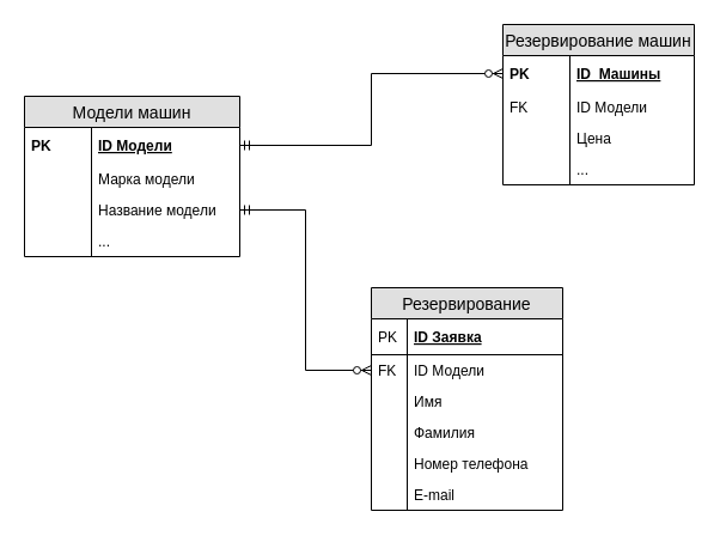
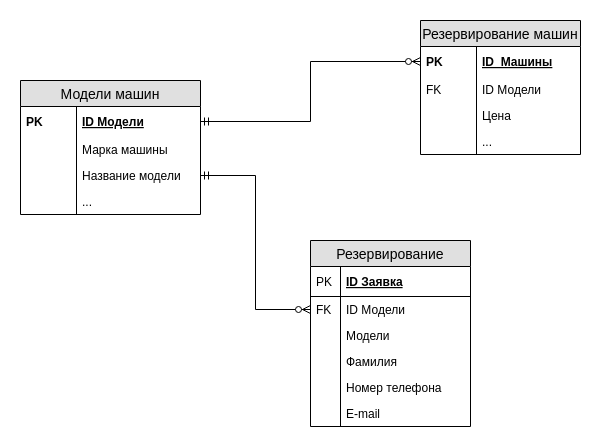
  <mxCell id="0" />
  <mxCell id="1" parent="0" />
  <mxCell id="2" value="Модели машин" style="swimlane;fontStyle=0;childLayout=stackLayout;horizontal=1;startSize=26;fillColor=#e0e0e0;horizontalStack=0;resizeParent=1;resizeParentMax=0;resizeLast=0;collapsible=1;marginBottom=0;swimlaneFillColor=#ffffff;align=center;fontSize=14;" parent="1" vertex="1"><mxGeometry x="20" y="80" width="180" height="134" as="geometry" /></mxCell>
  <mxCell id="3" value="ID Модели" style="shape=partialRectangle;top=0;left=0;right=0;bottom=0;align=left;verticalAlign=middle;fillColor=none;spacingLeft=60;spacingRight=4;overflow=hidden;rotatable=0;points=[[0,0.5],[1,0.5]];portConstraint=eastwest;dropTarget=0;fontStyle=5;fontSize=12;" parent="2" vertex="1"><mxGeometry y="26" width="180" height="30" as="geometry" /></mxCell>
  <mxCell id="4" value="PK" style="shape=partialRectangle;fontStyle=1;top=0;left=0;bottom=0;fillColor=none;align=left;verticalAlign=middle;spacingLeft=4;spacingRight=4;overflow=hidden;rotatable=0;points=[];portConstraint=eastwest;part=1;fontSize=12;" parent="3" vertex="1" connectable="0"><mxGeometry width="56" height="30" as="geometry" /></mxCell>
- <mxCell id="5" value="Марка модели" style="shape=partialRectangle;top=0;left=0;right=0;bottom=0;align=left;verticalAlign=top;fillColor=none;spacingLeft=60;spacingRight=4;overflow=hidden;rotatable=0;points=[[0,0.5],[1,0.5]];portConstraint=eastwest;dropTarget=0;fontSize=12;" parent="2" vertex="1"><mxGeometry y="56" width="180" height="26" as="geometry" /></mxCell>
+ <mxCell id="5" value="Марка машины" style="shape=partialRectangle;top=0;left=0;right=0;bottom=0;align=left;verticalAlign=top;fillColor=none;spacingLeft=60;spacingRight=4;overflow=hidden;rotatable=0;points=[[0,0.5],[1,0.5]];portConstraint=eastwest;dropTarget=0;fontSize=12;" parent="2" vertex="1"><mxGeometry y="56" width="180" height="26" as="geometry" /></mxCell>
  <mxCell id="6" value="" style="shape=partialRectangle;top=0;left=0;bottom=0;fillColor=none;align=left;verticalAlign=top;spacingLeft=4;spacingRight=4;overflow=hidden;rotatable=0;points=[];portConstraint=eastwest;part=1;fontSize=12;" parent="5" vertex="1" connectable="0"><mxGeometry width="56" height="26" as="geometry" /></mxCell>
  <mxCell id="7" value="Название модели" style="shape=partialRectangle;top=0;left=0;right=0;bottom=0;align=left;verticalAlign=top;fillColor=none;spacingLeft=60;spacingRight=4;overflow=hidden;rotatable=0;points=[[0,0.5],[1,0.5]];portConstraint=eastwest;dropTarget=0;fontSize=12;" parent="2" vertex="1"><mxGeometry y="82" width="180" height="26" as="geometry" /></mxCell>
  <mxCell id="8" value="" style="shape=partialRectangle;top=0;left=0;bottom=0;fillColor=none;align=left;verticalAlign=top;spacingLeft=4;spacingRight=4;overflow=hidden;rotatable=0;points=[];portConstraint=eastwest;part=1;fontSize=12;" parent="7" vertex="1" connectable="0"><mxGeometry width="56" height="26" as="geometry" /></mxCell>
  <mxCell id="9" value="..." style="shape=partialRectangle;top=0;left=0;right=0;bottom=0;align=left;verticalAlign=top;fillColor=none;spacingLeft=60;spacingRight=4;overflow=hidden;rotatable=0;points=[[0,0.5],[1,0.5]];portConstraint=eastwest;dropTarget=0;fontSize=12;" parent="2" vertex="1"><mxGeometry y="108" width="180" height="26" as="geometry" /></mxCell>
  <mxCell id="10" value="" style="shape=partialRectangle;top=0;left=0;bottom=0;fillColor=none;align=left;verticalAlign=top;spacingLeft=4;spacingRight=4;overflow=hidden;rotatable=0;points=[];portConstraint=eastwest;part=1;fontSize=12;" parent="9" vertex="1" connectable="0"><mxGeometry width="56" height="26" as="geometry" /></mxCell>
  <mxCell id="11" value="Резервирование машин" style="swimlane;fontStyle=0;childLayout=stackLayout;horizontal=1;startSize=26;fillColor=#e0e0e0;horizontalStack=0;resizeParent=1;resizeParentMax=0;resizeLast=0;collapsible=1;marginBottom=0;swimlaneFillColor=#ffffff;align=center;fontSize=14;" parent="1" vertex="1"><mxGeometry x="420" y="20" width="160" height="134" as="geometry" /></mxCell>
  <mxCell id="12" value="ID  Машины" style="shape=partialRectangle;top=0;left=0;right=0;bottom=0;align=left;verticalAlign=middle;fillColor=none;spacingLeft=60;spacingRight=4;overflow=hidden;rotatable=0;points=[[0,0.5],[1,0.5]];portConstraint=eastwest;dropTarget=0;fontStyle=5;fontSize=12;" parent="11" vertex="1"><mxGeometry y="26" width="160" height="30" as="geometry" /></mxCell>
  <mxCell id="13" value="PK" style="shape=partialRectangle;fontStyle=1;top=0;left=0;bottom=0;fillColor=none;align=left;verticalAlign=middle;spacingLeft=4;spacingRight=4;overflow=hidden;rotatable=0;points=[];portConstraint=eastwest;part=1;fontSize=12;" parent="12" vertex="1" connectable="0"><mxGeometry width="56" height="30" as="geometry" /></mxCell>
  <mxCell id="14" value="ID Модели" style="shape=partialRectangle;top=0;left=0;right=0;bottom=0;align=left;verticalAlign=top;fillColor=none;spacingLeft=60;spacingRight=4;overflow=hidden;rotatable=0;points=[[0,0.5],[1,0.5]];portConstraint=eastwest;dropTarget=0;fontSize=12;" parent="11" vertex="1"><mxGeometry y="56" width="160" height="26" as="geometry" /></mxCell>
  <mxCell id="15" value="FK" style="shape=partialRectangle;top=0;left=0;bottom=0;fillColor=none;align=left;verticalAlign=top;spacingLeft=4;spacingRight=4;overflow=hidden;rotatable=0;points=[];portConstraint=eastwest;part=1;fontSize=12;" parent="14" vertex="1" connectable="0"><mxGeometry width="56" height="26" as="geometry" /></mxCell>
  <mxCell id="16" value="Цена" style="shape=partialRectangle;top=0;left=0;right=0;bottom=0;align=left;verticalAlign=top;fillColor=none;spacingLeft=60;spacingRight=4;overflow=hidden;rotatable=0;points=[[0,0.5],[1,0.5]];portConstraint=eastwest;dropTarget=0;fontSize=12;" parent="11" vertex="1"><mxGeometry y="82" width="160" height="26" as="geometry" /></mxCell>
  <mxCell id="17" value="" style="shape=partialRectangle;top=0;left=0;bottom=0;fillColor=none;align=left;verticalAlign=top;spacingLeft=4;spacingRight=4;overflow=hidden;rotatable=0;points=[];portConstraint=eastwest;part=1;fontSize=12;" parent="16" vertex="1" connectable="0"><mxGeometry width="56" height="26" as="geometry" /></mxCell>
  <mxCell id="18" value="..." style="shape=partialRectangle;top=0;left=0;right=0;bottom=0;align=left;verticalAlign=top;fillColor=none;spacingLeft=60;spacingRight=4;overflow=hidden;rotatable=0;points=[[0,0.5],[1,0.5]];portConstraint=eastwest;dropTarget=0;fontSize=12;" parent="11" vertex="1"><mxGeometry y="108" width="160" height="26" as="geometry" /></mxCell>
  <mxCell id="19" value="" style="shape=partialRectangle;top=0;left=0;bottom=0;fillColor=none;align=left;verticalAlign=top;spacingLeft=4;spacingRight=4;overflow=hidden;rotatable=0;points=[];portConstraint=eastwest;part=1;fontSize=12;" parent="18" vertex="1" connectable="0"><mxGeometry width="56" height="26" as="geometry" /></mxCell>
  <mxCell id="20" value="Резервирование" style="swimlane;fontStyle=0;childLayout=stackLayout;horizontal=1;startSize=26;fillColor=#e0e0e0;horizontalStack=0;resizeParent=1;resizeParentMax=0;resizeLast=0;collapsible=1;marginBottom=0;swimlaneFillColor=#ffffff;align=center;fontSize=14;" parent="1" vertex="1"><mxGeometry x="310" y="240" width="160" height="186" as="geometry" /></mxCell>
  <mxCell id="21" value="ID Заявка" style="shape=partialRectangle;top=0;left=0;right=0;bottom=1;align=left;verticalAlign=middle;fillColor=none;spacingLeft=34;spacingRight=4;overflow=hidden;rotatable=0;points=[[0,0.5],[1,0.5]];portConstraint=eastwest;dropTarget=0;fontStyle=5;fontSize=12;" parent="20" vertex="1"><mxGeometry y="26" width="160" height="30" as="geometry" /></mxCell>
  <mxCell id="22" value="PK" style="shape=partialRectangle;top=0;left=0;bottom=0;fillColor=none;align=left;verticalAlign=middle;spacingLeft=4;spacingRight=4;overflow=hidden;rotatable=0;points=[];portConstraint=eastwest;part=1;fontSize=12;" parent="21" vertex="1" connectable="0"><mxGeometry width="30" height="30" as="geometry" /></mxCell>
  <mxCell id="23" value="ID Модели" style="shape=partialRectangle;top=0;left=0;right=0;bottom=0;align=left;verticalAlign=top;fillColor=none;spacingLeft=34;spacingRight=4;overflow=hidden;rotatable=0;points=[[0,0.5],[1,0.5]];portConstraint=eastwest;dropTarget=0;fontSize=12;" parent="20" vertex="1"><mxGeometry y="56" width="160" height="26" as="geometry" /></mxCell>
  <mxCell id="24" value="FK" style="shape=partialRectangle;top=0;left=0;bottom=0;fillColor=none;align=left;verticalAlign=top;spacingLeft=4;spacingRight=4;overflow=hidden;rotatable=0;points=[];portConstraint=eastwest;part=1;fontSize=12;" parent="23" vertex="1" connectable="0"><mxGeometry width="30" height="26" as="geometry" /></mxCell>
- <mxCell id="25" value="Имя" style="shape=partialRectangle;top=0;left=0;right=0;bottom=0;align=left;verticalAlign=top;fillColor=none;spacingLeft=34;spacingRight=4;overflow=hidden;rotatable=0;points=[[0,0.5],[1,0.5]];portConstraint=eastwest;dropTarget=0;fontSize=12;" parent="20" vertex="1"><mxGeometry y="82" width="160" height="26" as="geometry" /></mxCell>
+ <mxCell id="25" value="Модели" style="shape=partialRectangle;top=0;left=0;right=0;bottom=0;align=left;verticalAlign=top;fillColor=none;spacingLeft=34;spacingRight=4;overflow=hidden;rotatable=0;points=[[0,0.5],[1,0.5]];portConstraint=eastwest;dropTarget=0;fontSize=12;" parent="20" vertex="1"><mxGeometry y="82" width="160" height="26" as="geometry" /></mxCell>
  <mxCell id="26" value="" style="shape=partialRectangle;top=0;left=0;bottom=0;fillColor=none;align=left;verticalAlign=top;spacingLeft=4;spacingRight=4;overflow=hidden;rotatable=0;points=[];portConstraint=eastwest;part=1;fontSize=12;" parent="25" vertex="1" connectable="0"><mxGeometry width="30" height="26" as="geometry" /></mxCell>
  <mxCell id="27" value="Фамилия" style="shape=partialRectangle;top=0;left=0;right=0;bottom=0;align=left;verticalAlign=top;fillColor=none;spacingLeft=34;spacingRight=4;overflow=hidden;rotatable=0;points=[[0,0.5],[1,0.5]];portConstraint=eastwest;dropTarget=0;fontSize=12;" parent="20" vertex="1"><mxGeometry y="108" width="160" height="26" as="geometry" /></mxCell>
  <mxCell id="28" value="" style="shape=partialRectangle;top=0;left=0;bottom=0;fillColor=none;align=left;verticalAlign=top;spacingLeft=4;spacingRight=4;overflow=hidden;rotatable=0;points=[];portConstraint=eastwest;part=1;fontSize=12;" parent="27" vertex="1" connectable="0"><mxGeometry width="30" height="26" as="geometry" /></mxCell>
  <mxCell id="29" value="Номер телефона" style="shape=partialRectangle;top=0;left=0;right=0;bottom=0;align=left;verticalAlign=top;fillColor=none;spacingLeft=34;spacingRight=4;overflow=hidden;rotatable=0;points=[[0,0.5],[1,0.5]];portConstraint=eastwest;dropTarget=0;fontSize=12;" parent="20" vertex="1"><mxGeometry y="134" width="160" height="26" as="geometry" /></mxCell>
  <mxCell id="30" value="" style="shape=partialRectangle;top=0;left=0;bottom=0;fillColor=none;align=left;verticalAlign=top;spacingLeft=4;spacingRight=4;overflow=hidden;rotatable=0;points=[];portConstraint=eastwest;part=1;fontSize=12;" parent="29" vertex="1" connectable="0"><mxGeometry width="30" height="26" as="geometry" /></mxCell>
  <mxCell id="31" value="E-mail" style="shape=partialRectangle;top=0;left=0;right=0;bottom=0;align=left;verticalAlign=top;fillColor=none;spacingLeft=34;spacingRight=4;overflow=hidden;rotatable=0;points=[[0,0.5],[1,0.5]];portConstraint=eastwest;dropTarget=0;fontSize=12;" parent="20" vertex="1"><mxGeometry y="160" width="160" height="26" as="geometry" /></mxCell>
  <mxCell id="32" value="" style="shape=partialRectangle;top=0;left=0;bottom=0;fillColor=none;align=left;verticalAlign=top;spacingLeft=4;spacingRight=4;overflow=hidden;rotatable=0;points=[];portConstraint=eastwest;part=1;fontSize=12;" parent="31" vertex="1" connectable="0"><mxGeometry width="30" height="26" as="geometry" /></mxCell>
  <mxCell id="33" style="edgeStyle=orthogonalEdgeStyle;rounded=0;orthogonalLoop=1;jettySize=auto;html=1;exitX=0;exitY=0.5;exitDx=0;exitDy=0;entryX=1;entryY=0.5;entryDx=0;entryDy=0;endArrow=ERmandOne;endFill=0;startArrow=ERzeroToMany;startFill=1;" parent="1" source="23" target="7" edge="1"><mxGeometry relative="1" as="geometry" /></mxCell>
  <mxCell id="34" style="edgeStyle=orthogonalEdgeStyle;rounded=0;orthogonalLoop=1;jettySize=auto;html=1;exitX=0;exitY=0.5;exitDx=0;exitDy=0;entryX=1;entryY=0.5;entryDx=0;entryDy=0;startArrow=ERzeroToMany;startFill=1;endArrow=ERmandOne;endFill=0;" parent="1" source="12" target="3" edge="1"><mxGeometry relative="1" as="geometry" /></mxCell>
